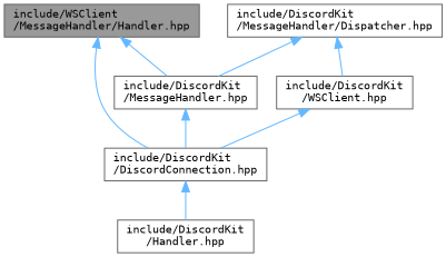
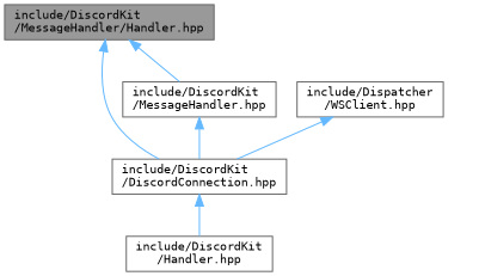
  digraph {
    fontname="DejaVu Sans Mono"
    node [color=grey40 fillcolor=white fontname="DejaVu Sans Mono" fontsize=10 shape=box style=filled]
    edge [color=steelblue1 dir=back fontname="DejaVu Sans Mono" fontsize=10 labelfontname=Helvetica labelfontsize=10 style=solid]
-   n1 [color=gray40 fillcolor=grey60 fontcolor=black height=0.2 label="include/WSClient\l/MessageHandler/Handler.hpp" width=0.4]
+   n1 [color=gray40 fillcolor=grey60 fontcolor=black height=0.2 label="include/DiscordKit\l/MessageHandler/Handler.hpp" width=0.4]
    n2 [height=0.2 label="include/DiscordKit\l/MessageHandler.hpp" width=0.4]
    n3 [height=0.2 label="include/DiscordKit\l/DiscordConnection.hpp" width=0.4]
-   n4 [height=0.2 label="include/DiscordKit\l/MessageHandler/Dispatcher.hpp" width=0.4]
-   n5 [height=0.2 label="include/DiscordKit\l/WSClient.hpp" width=0.4]
+   n5 [height=0.2 label="include/Dispatcher\l/WSClient.hpp" width=0.4]
    n6 [height=0.2 label="include/DiscordKit\l/Handler.hpp" width=0.4]
    n1 -> n2
    n1 -> n3
    n2 -> n3
    n3 -> n6
-   n4 -> n2
-   n4 -> n5
    n5 -> n3
  }
